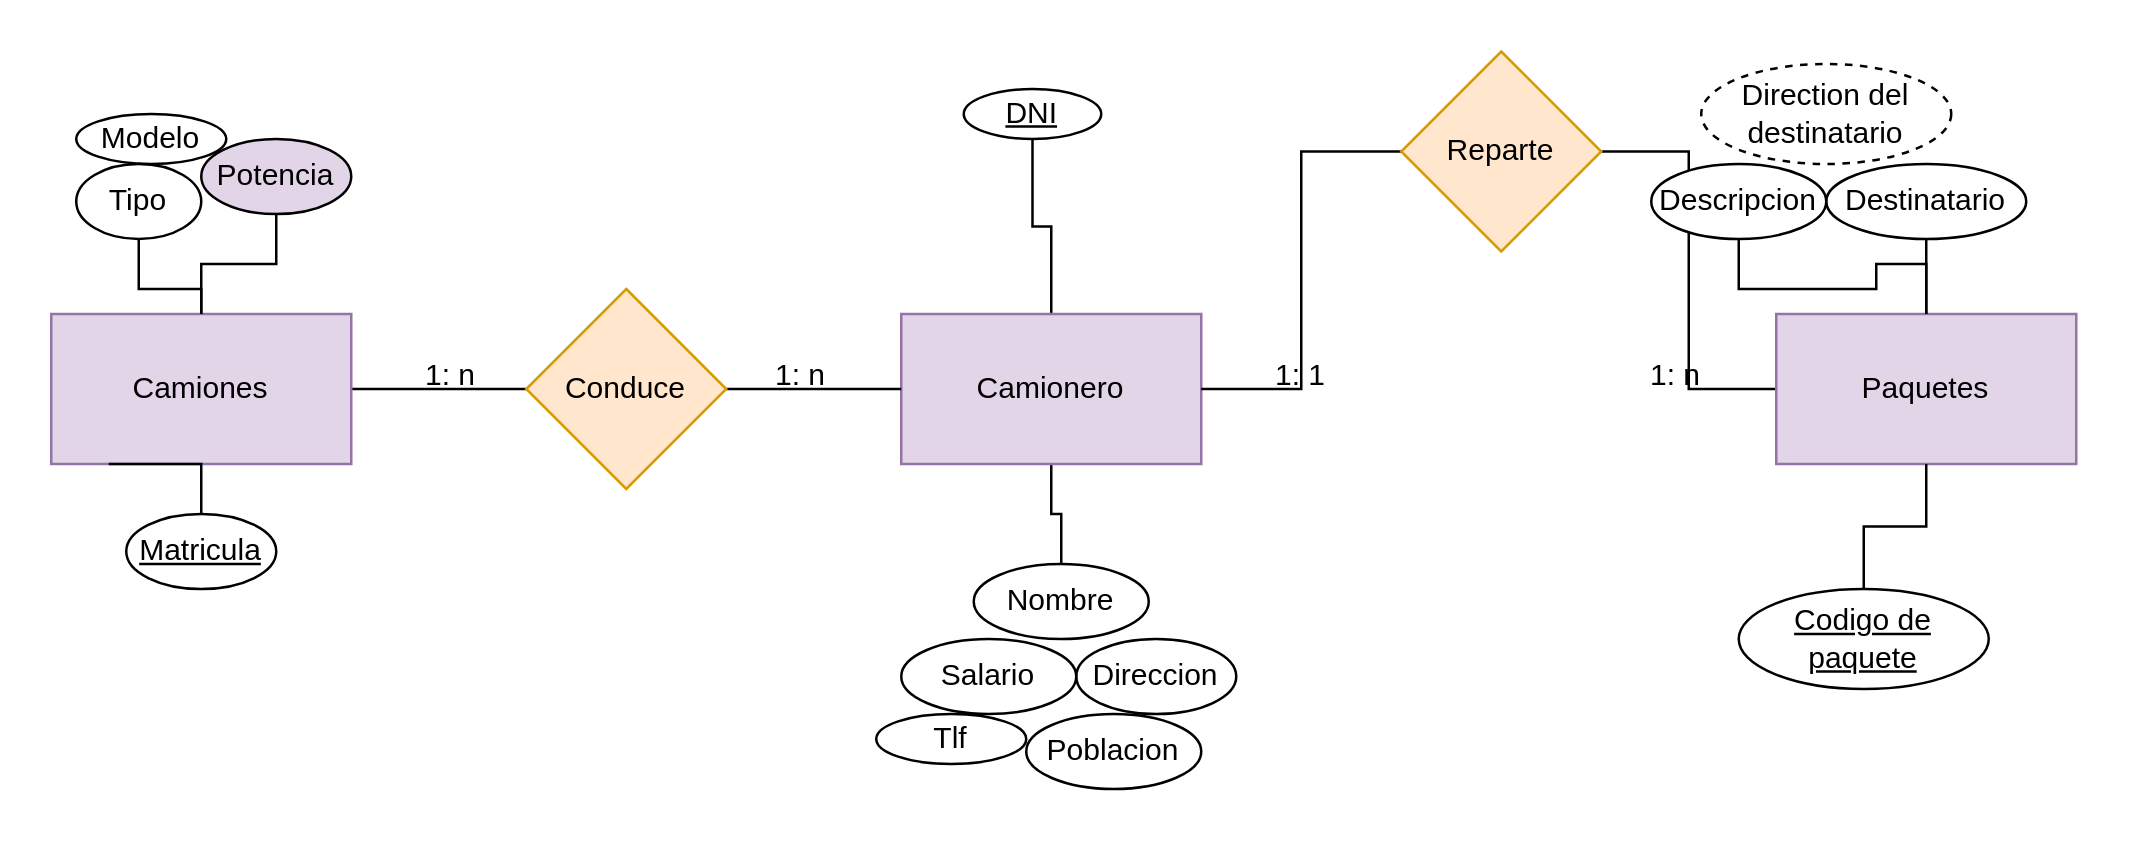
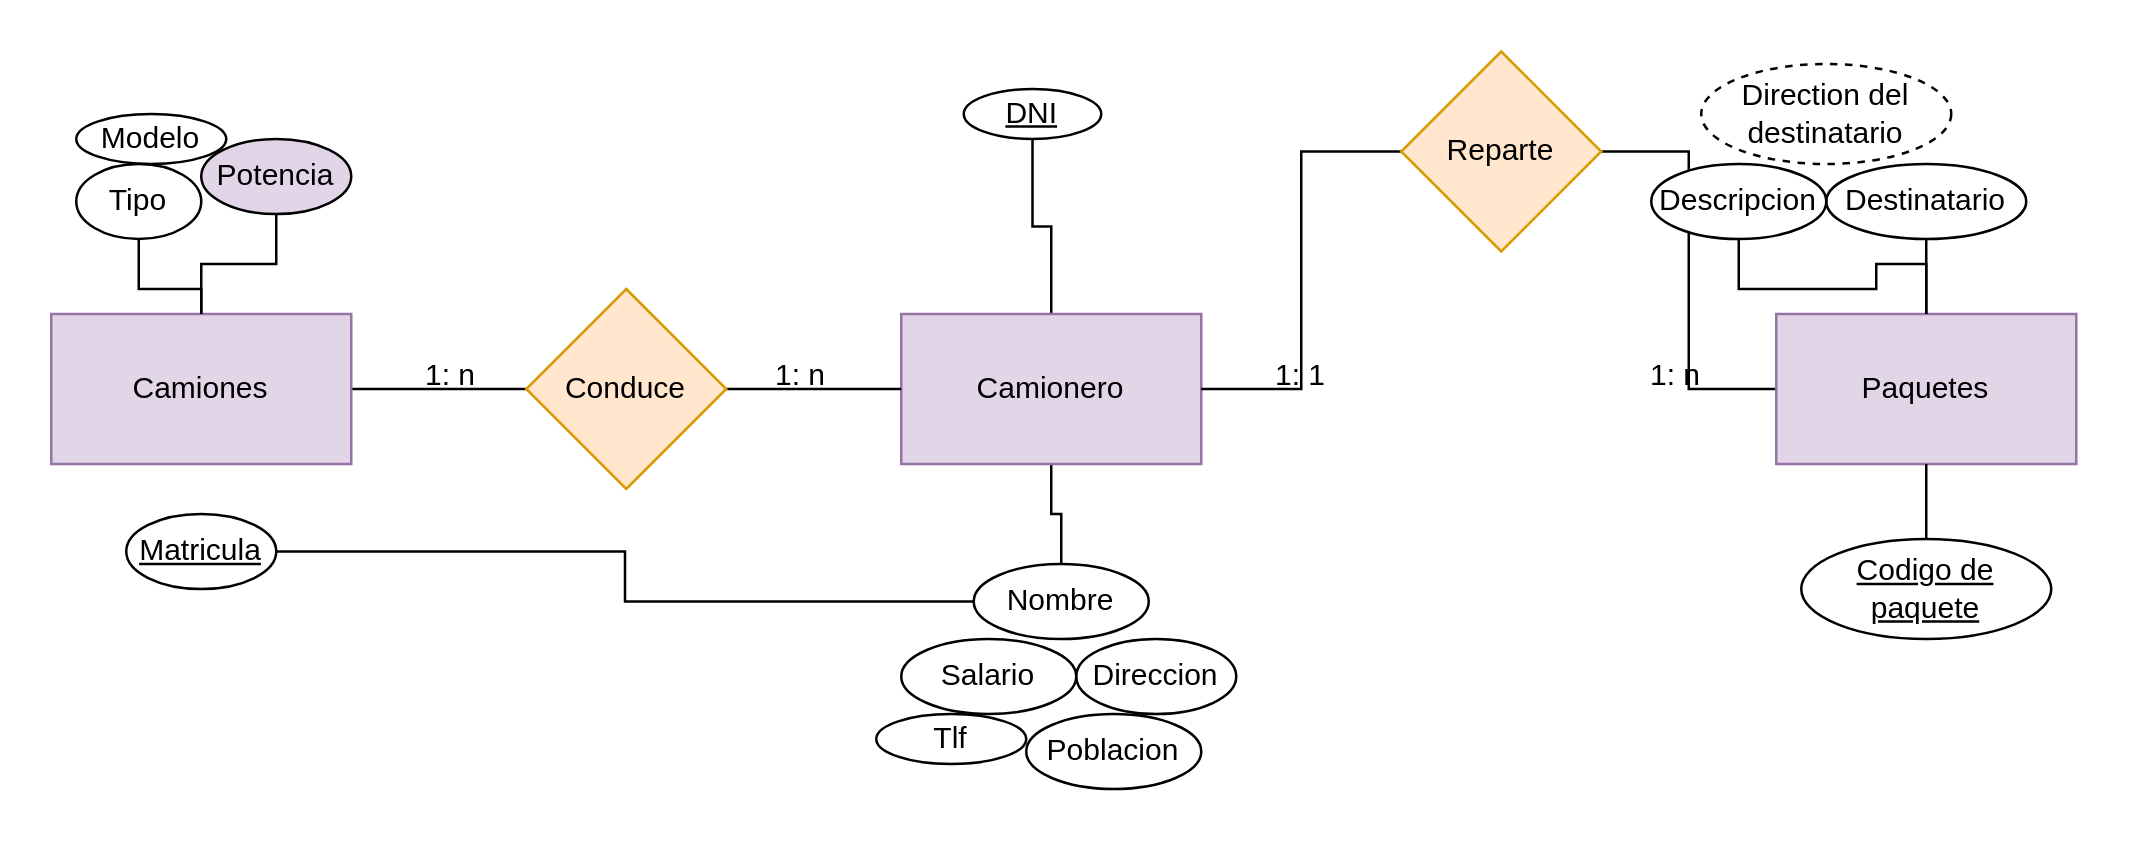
  <mxCell id="0" />
  <mxCell id="1" parent="0" />
  <mxCell id="2" style="edgeStyle=orthogonalEdgeStyle;rounded=0;orthogonalLoop=1;jettySize=auto;html=1;entryX=0;entryY=0.5;entryDx=0;entryDy=0;endArrow=none;endFill=0;" edge="1" parent="1" source="29" target="8"><mxGeometry relative="1" as="geometry" /></mxCell>
  <mxCell id="3" style="edgeStyle=orthogonalEdgeStyle;rounded=0;orthogonalLoop=1;jettySize=auto;html=1;endArrow=none;endFill=0;" edge="1" parent="1" source="5" target="10"><mxGeometry relative="1" as="geometry" /></mxCell>
  <mxCell id="4" style="edgeStyle=orthogonalEdgeStyle;rounded=0;orthogonalLoop=1;jettySize=auto;html=1;endArrow=none;endFill=0;" edge="1" parent="1" source="5" target="14"><mxGeometry relative="1" as="geometry" /></mxCell>
  <mxCell id="5" value="Camionero" style="rounded=0;whiteSpace=wrap;html=1;fillColor=#e1d5e7;strokeColor=#9673a6;" vertex="1" parent="1"><mxGeometry x="360" y="125" width="120" height="60" as="geometry" /></mxCell>
  <mxCell id="6" style="edgeStyle=orthogonalEdgeStyle;rounded=0;orthogonalLoop=1;jettySize=auto;html=1;entryX=0;entryY=0.5;entryDx=0;entryDy=0;endArrow=none;endFill=0;" edge="1" parent="1" source="7" target="5"><mxGeometry relative="1" as="geometry" /></mxCell>
  <mxCell id="7" value="Camiones" style="rounded=0;whiteSpace=wrap;html=1;fillColor=#e1d5e7;strokeColor=#9673a6;" vertex="1" parent="1"><mxGeometry x="20" y="125" width="120" height="60" as="geometry" /></mxCell>
  <mxCell id="8" value="Paquetes" style="rounded=0;whiteSpace=wrap;html=1;fillColor=#e1d5e7;strokeColor=#9673a6;" vertex="1" parent="1"><mxGeometry x="710" y="125" width="120" height="60" as="geometry" /></mxCell>
  <mxCell id="9" value="Conduce" style="rhombus;whiteSpace=wrap;html=1;fillColor=#ffe6cc;strokeColor=#d79b00;" vertex="1" parent="1"><mxGeometry x="210" y="115" width="80" height="80" as="geometry" /></mxCell>
  <mxCell id="10" value="DNI" style="ellipse;whiteSpace=wrap;html=1;align=center;fontStyle=4;" vertex="1" parent="1"><mxGeometry x="385" y="35" width="55" height="20" as="geometry" /></mxCell>
  <mxCell id="11" value="Matricula" style="ellipse;whiteSpace=wrap;html=1;align=center;fontStyle=4;" vertex="1" parent="1"><mxGeometry x="50" y="205" width="60" height="30" as="geometry" /></mxCell>
  <mxCell id="12" style="edgeStyle=orthogonalEdgeStyle;rounded=0;orthogonalLoop=1;jettySize=auto;html=1;endArrow=none;endFill=0;" edge="1" parent="1" source="13" target="8"><mxGeometry relative="1" as="geometry" /></mxCell>
- <mxCell id="13" value="Codigo de paquete" style="ellipse;whiteSpace=wrap;html=1;align=center;fontStyle=4;" vertex="1" parent="1"><mxGeometry x="695" y="235" width="100" height="40" as="geometry" /></mxCell>
+ <mxCell id="13" value="Codigo de paquete" style="ellipse;whiteSpace=wrap;html=1;align=center;fontStyle=4;" vertex="1" parent="1"><mxGeometry x="720" y="215" width="100" height="40" as="geometry" /></mxCell>
  <mxCell id="14" value="Nombre" style="ellipse;whiteSpace=wrap;html=1;align=center;" vertex="1" parent="1"><mxGeometry x="389" y="225" width="70" height="30" as="geometry" /></mxCell>
  <mxCell id="15" value="Direccion" style="ellipse;whiteSpace=wrap;html=1;align=center;" vertex="1" parent="1"><mxGeometry x="430" y="255" width="64" height="30" as="geometry" /></mxCell>
  <mxCell id="16" value="Salario" style="ellipse;whiteSpace=wrap;html=1;align=center;" vertex="1" parent="1"><mxGeometry x="360" y="255" width="70" height="30" as="geometry" /></mxCell>
  <mxCell id="17" value="Poblacion" style="ellipse;whiteSpace=wrap;html=1;align=center;" vertex="1" parent="1"><mxGeometry x="410" y="285" width="70" height="30" as="geometry" /></mxCell>
  <mxCell id="18" style="edgeStyle=orthogonalEdgeStyle;rounded=0;orthogonalLoop=1;jettySize=auto;html=1;endArrow=none;endFill=0;" edge="1" parent="1" source="19" target="8"><mxGeometry relative="1" as="geometry" /></mxCell>
  <mxCell id="19" value="Destinatario" style="ellipse;whiteSpace=wrap;html=1;align=center;" vertex="1" parent="1"><mxGeometry x="730" y="65" width="80" height="30" as="geometry" /></mxCell>
  <mxCell id="20" value="Direction del destinatario" style="ellipse;whiteSpace=wrap;html=1;align=center;dashed=1;" vertex="1" parent="1"><mxGeometry x="680" y="25" width="100" height="40" as="geometry" /></mxCell>
  <mxCell id="21" style="edgeStyle=orthogonalEdgeStyle;rounded=0;orthogonalLoop=1;jettySize=auto;html=1;endArrow=none;endFill=0;" edge="1" parent="1" source="22" target="8"><mxGeometry relative="1" as="geometry" /></mxCell>
  <mxCell id="22" value="Descripcion" style="ellipse;whiteSpace=wrap;html=1;align=center;" vertex="1" parent="1"><mxGeometry x="660" y="65" width="70" height="30" as="geometry" /></mxCell>
  <mxCell id="23" value="Modelo" style="ellipse;whiteSpace=wrap;html=1;align=center;" vertex="1" parent="1"><mxGeometry x="30" y="45" width="60" height="20" as="geometry" /></mxCell>
  <mxCell id="24" style="edgeStyle=orthogonalEdgeStyle;rounded=0;orthogonalLoop=1;jettySize=auto;html=1;endArrow=none;endFill=0;" edge="1" parent="1" source="25" target="7"><mxGeometry relative="1" as="geometry" /></mxCell>
  <mxCell id="25" value="Potencia" style="ellipse;whiteSpace=wrap;html=1;align=center;fillColor=#e1d5e7;" vertex="1" parent="1"><mxGeometry x="80" y="55" width="60" height="30" as="geometry" /></mxCell>
  <mxCell id="26" style="edgeStyle=orthogonalEdgeStyle;rounded=0;orthogonalLoop=1;jettySize=auto;html=1;endArrow=none;endFill=0;" edge="1" parent="1" source="27" target="7"><mxGeometry relative="1" as="geometry" /></mxCell>
  <mxCell id="27" value="Tipo" style="ellipse;whiteSpace=wrap;html=1;align=center;" vertex="1" parent="1"><mxGeometry x="30" y="65" width="50" height="30" as="geometry" /></mxCell>
  <mxCell id="28" value="" style="edgeStyle=orthogonalEdgeStyle;rounded=0;orthogonalLoop=1;jettySize=auto;html=1;entryX=0;entryY=0.5;entryDx=0;entryDy=0;endArrow=none;endFill=0;" edge="1" parent="1" source="5" target="29"><mxGeometry relative="1" as="geometry"><mxPoint x="480" y="155" as="sourcePoint" /><mxPoint x="710" y="155" as="targetPoint" /></mxGeometry></mxCell>
  <mxCell id="29" value="&lt;div&gt;Reparte&lt;br&gt;&lt;/div&gt;" style="rhombus;whiteSpace=wrap;html=1;fillColor=#ffe6cc;strokeColor=#d79b00;" vertex="1" parent="1"><mxGeometry x="560" y="20" width="80" height="80" as="geometry" /></mxCell>
  <mxCell id="30" value="1: n" style="text;html=1;strokeColor=none;fillColor=none;align=center;verticalAlign=middle;whiteSpace=wrap;rounded=0;" vertex="1" parent="1"><mxGeometry x="150" y="135" width="60" height="30" as="geometry" /></mxCell>
  <mxCell id="31" value="1: n" style="text;html=1;strokeColor=none;fillColor=none;align=center;verticalAlign=middle;whiteSpace=wrap;rounded=0;" vertex="1" parent="1"><mxGeometry x="290" y="135" width="60" height="30" as="geometry" /></mxCell>
  <mxCell id="32" value="1: 1" style="text;html=1;strokeColor=none;fillColor=none;align=center;verticalAlign=middle;whiteSpace=wrap;rounded=0;" vertex="1" parent="1"><mxGeometry x="490" y="135" width="60" height="30" as="geometry" /></mxCell>
  <mxCell id="33" value="1: n" style="text;html=1;strokeColor=none;fillColor=none;align=center;verticalAlign=middle;whiteSpace=wrap;rounded=0;" vertex="1" parent="1"><mxGeometry x="640" y="135" width="60" height="30" as="geometry" /></mxCell>
- <mxCell id="34" style="edgeStyle=orthogonalEdgeStyle;rounded=0;orthogonalLoop=1;jettySize=auto;html=1;entryX=0.192;entryY=1;entryDx=0;entryDy=0;entryPerimeter=0;endArrow=none;endFill=0;" edge="1" parent="1" source="11" target="7"><mxGeometry relative="1" as="geometry" /></mxCell>
+ <mxCell id="34" style="edgeStyle=orthogonalEdgeStyle;rounded=0;orthogonalLoop=1;jettySize=auto;html=1;endArrow=none;endFill=0;" edge="1" parent="1" source="11" target="14"><mxGeometry relative="1" as="geometry" /></mxCell>
  <mxCell id="35" value="Tlf" style="ellipse;whiteSpace=wrap;html=1;align=center;" vertex="1" parent="1"><mxGeometry x="350" y="285" width="60" height="20" as="geometry" /></mxCell>
